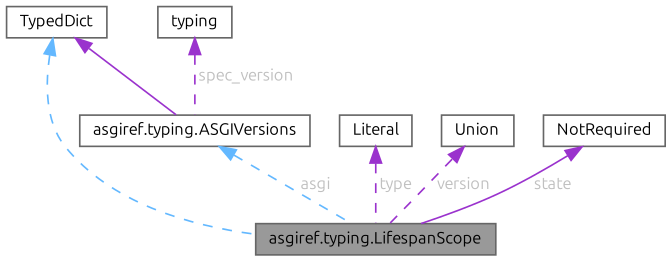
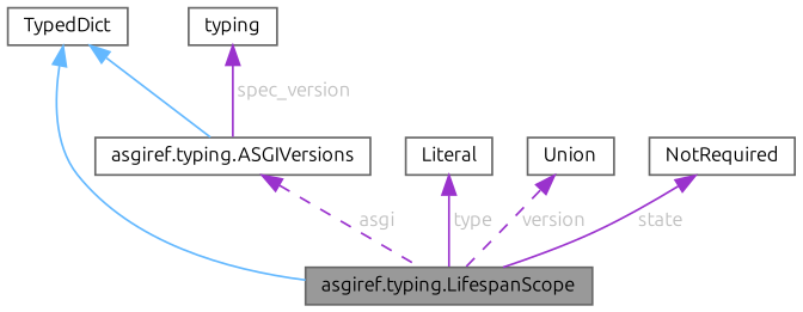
  digraph {
    fontname=Ubuntu
    node [color=gray40 fillcolor=white fontname=Ubuntu fontsize=10 shape=box style=filled]
    edge [color=darkorchid3 dir=back fontname=Ubuntu fontsize=10 labelfontname=Helvetica labelfontsize=10 style=dashed fontcolor=grey]
    n1 [fillcolor=grey60 fontcolor=black height=0.2 label="asgiref.typing.LifespanScope" width=0.4]
    n2 [height=0.2 label=TypedDict width=0.4]
    n3 [height=0.2 label="asgiref.typing.ASGIVersions" width=0.4]
    n4 [height=0.2 label=Literal width=0.4]
    n5 [height=0.2 label=typing width=0.4]
    n6 [height=0.2 label=Union width=0.4]
    n7 [height=0.2 label=NotRequired width=0.4]
-   n2 -> n1 [color=steelblue1 fontcolor=""]
-   n2 -> n3 [style=solid fontcolor=""]
-   n3 -> n1 [color=steelblue1 label=" asgi"]
-   n4 -> n1 [label=" type"]
-   n5 -> n3 [label=" spec_version"]
+   n2 -> n1 [color=steelblue1 style=solid fontcolor=""]
+   n2 -> n3 [color=steelblue1 style=solid fontcolor=""]
+   n3 -> n1 [label=" asgi"]
+   n4 -> n1 [label=" type" style=solid]
+   n5 -> n3 [label=" spec_version" style=solid]
    n6 -> n1 [label=" version"]
    n7 -> n1 [label=" state" style=solid]
  }
